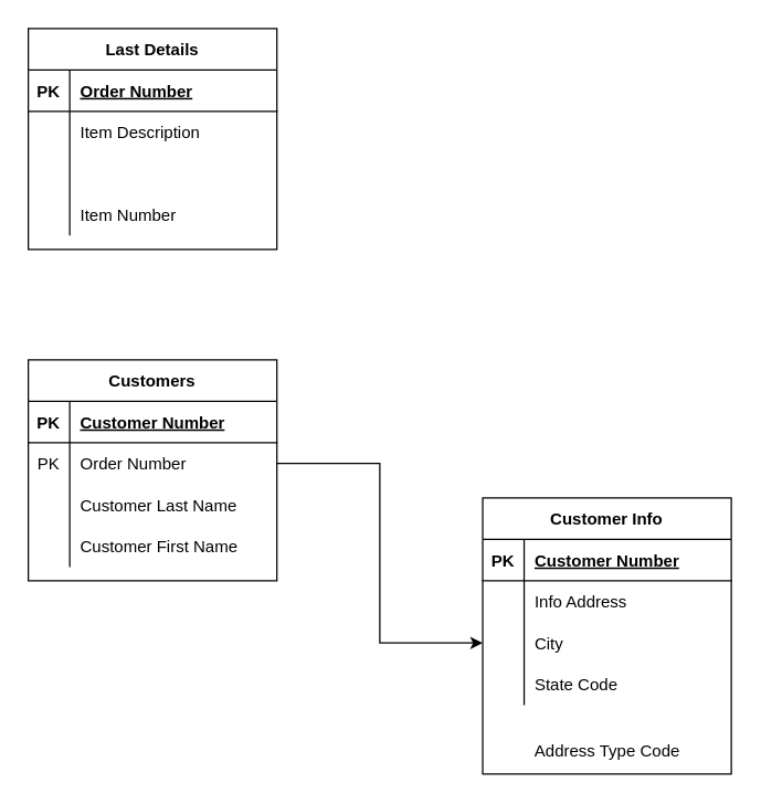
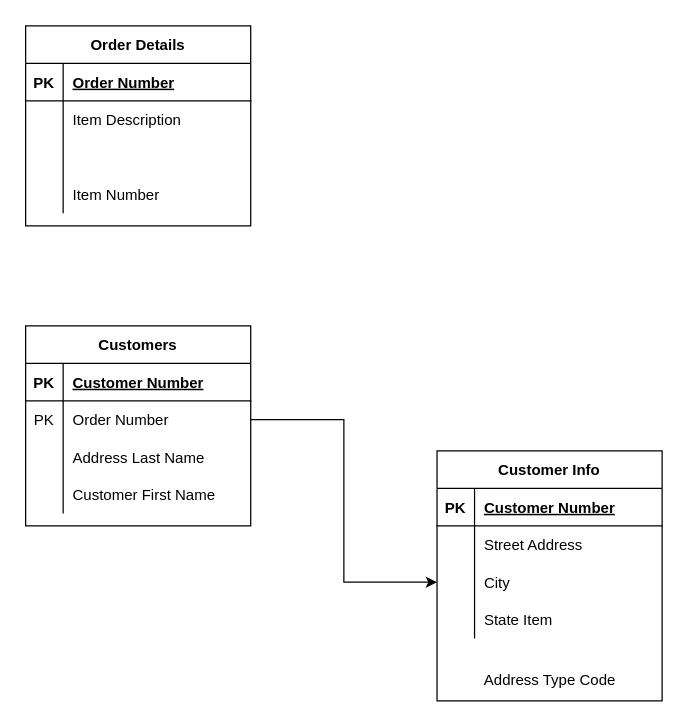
  <mxCell id="0" />
  <mxCell id="1" parent="0" />
- <mxCell id="2" value="Last Details" style="shape=table;startSize=30;container=1;collapsible=1;childLayout=tableLayout;fixedRows=1;rowLines=0;fontStyle=1;align=center;resizeLast=1;" vertex="1" parent="1"><mxGeometry x="20" y="20" width="180" height="160" as="geometry" /></mxCell>
+ <mxCell id="2" value="Order Details" style="shape=table;startSize=30;container=1;collapsible=1;childLayout=tableLayout;fixedRows=1;rowLines=0;fontStyle=1;align=center;resizeLast=1;" vertex="1" parent="1"><mxGeometry x="20" y="20" width="180" height="160" as="geometry" /></mxCell>
  <mxCell id="3" value="" style="shape=partialRectangle;collapsible=0;dropTarget=0;pointerEvents=0;fillColor=none;top=0;left=0;bottom=1;right=0;points=[[0,0.5],[1,0.5]];portConstraint=eastwest;" vertex="1" parent="2"><mxGeometry y="30" width="180" height="30" as="geometry" /></mxCell>
  <mxCell id="4" value="PK" style="shape=partialRectangle;connectable=0;fillColor=none;top=0;left=0;bottom=0;right=0;fontStyle=1;overflow=hidden;" vertex="1" parent="3"><mxGeometry width="30" height="30" as="geometry" /></mxCell>
  <mxCell id="5" value="Order Number" style="shape=partialRectangle;connectable=0;fillColor=none;top=0;left=0;bottom=0;right=0;align=left;spacingLeft=6;fontStyle=5;overflow=hidden;" vertex="1" parent="3"><mxGeometry x="30" width="150" height="30" as="geometry" /></mxCell>
  <mxCell id="6" value="" style="shape=partialRectangle;collapsible=0;dropTarget=0;pointerEvents=0;fillColor=none;top=0;left=0;bottom=0;right=0;points=[[0,0.5],[1,0.5]];portConstraint=eastwest;" vertex="1" parent="2"><mxGeometry y="60" width="180" height="30" as="geometry" /></mxCell>
  <mxCell id="7" value="" style="shape=partialRectangle;connectable=0;fillColor=none;top=0;left=0;bottom=0;right=0;editable=1;overflow=hidden;" vertex="1" parent="6"><mxGeometry width="30" height="30" as="geometry" /></mxCell>
  <mxCell id="8" value="Item Description" style="shape=partialRectangle;connectable=0;fillColor=none;top=0;left=0;bottom=0;right=0;align=left;spacingLeft=6;overflow=hidden;" vertex="1" parent="6"><mxGeometry x="30" width="150" height="30" as="geometry" /></mxCell>
  <mxCell id="9" value="" style="shape=partialRectangle;collapsible=0;dropTarget=0;pointerEvents=0;fillColor=none;top=0;left=0;bottom=0;right=0;points=[[0,0.5],[1,0.5]];portConstraint=eastwest;" vertex="1" parent="2"><mxGeometry y="90" width="180" height="30" as="geometry" /></mxCell>
  <mxCell id="10" value="" style="shape=partialRectangle;connectable=0;fillColor=none;top=0;left=0;bottom=0;right=0;editable=1;overflow=hidden;" vertex="1" parent="9"><mxGeometry width="30" height="30" as="geometry" /></mxCell>
  <mxCell id="11" value="" style="shape=partialRectangle;collapsible=0;dropTarget=0;pointerEvents=0;fillColor=none;top=0;left=0;bottom=0;right=0;points=[[0,0.5],[1,0.5]];portConstraint=eastwest;" vertex="1" parent="2"><mxGeometry y="120" width="180" height="30" as="geometry" /></mxCell>
  <mxCell id="12" value="" style="shape=partialRectangle;connectable=0;fillColor=none;top=0;left=0;bottom=0;right=0;editable=1;overflow=hidden;" vertex="1" parent="11"><mxGeometry width="30" height="30" as="geometry" /></mxCell>
  <mxCell id="13" value="Item Number" style="shape=partialRectangle;connectable=0;fillColor=none;top=0;left=0;bottom=0;right=0;align=left;spacingLeft=6;overflow=hidden;" vertex="1" parent="11"><mxGeometry x="30" width="150" height="30" as="geometry" /></mxCell>
  <mxCell id="14" value="Customers" style="shape=table;startSize=30;container=1;collapsible=1;childLayout=tableLayout;fixedRows=1;rowLines=0;fontStyle=1;align=center;resizeLast=1;" vertex="1" parent="1"><mxGeometry x="20" y="260" width="180" height="160" as="geometry" /></mxCell>
  <mxCell id="15" value="" style="shape=partialRectangle;collapsible=0;dropTarget=0;pointerEvents=0;fillColor=none;top=0;left=0;bottom=1;right=0;points=[[0,0.5],[1,0.5]];portConstraint=eastwest;" vertex="1" parent="14"><mxGeometry y="30" width="180" height="30" as="geometry" /></mxCell>
  <mxCell id="16" value="PK" style="shape=partialRectangle;connectable=0;fillColor=none;top=0;left=0;bottom=0;right=0;fontStyle=1;overflow=hidden;" vertex="1" parent="15"><mxGeometry width="30" height="30" as="geometry" /></mxCell>
  <mxCell id="17" value="Customer Number" style="shape=partialRectangle;connectable=0;fillColor=none;top=0;left=0;bottom=0;right=0;align=left;spacingLeft=6;fontStyle=5;overflow=hidden;" vertex="1" parent="15"><mxGeometry x="30" width="150" height="30" as="geometry" /></mxCell>
  <mxCell id="18" value="" style="shape=partialRectangle;collapsible=0;dropTarget=0;pointerEvents=0;fillColor=none;top=0;left=0;bottom=0;right=0;points=[[0,0.5],[1,0.5]];portConstraint=eastwest;" vertex="1" parent="14"><mxGeometry y="60" width="180" height="30" as="geometry" /></mxCell>
  <mxCell id="19" value="PK" style="shape=partialRectangle;connectable=0;fillColor=none;top=0;left=0;bottom=0;right=0;editable=1;overflow=hidden;" vertex="1" parent="18"><mxGeometry width="30" height="30" as="geometry" /></mxCell>
  <mxCell id="20" value="Order Number" style="shape=partialRectangle;connectable=0;fillColor=none;top=0;left=0;bottom=0;right=0;align=left;spacingLeft=6;overflow=hidden;" vertex="1" parent="18"><mxGeometry x="30" width="150" height="30" as="geometry" /></mxCell>
  <mxCell id="21" value="" style="shape=partialRectangle;collapsible=0;dropTarget=0;pointerEvents=0;fillColor=none;top=0;left=0;bottom=0;right=0;points=[[0,0.5],[1,0.5]];portConstraint=eastwest;" vertex="1" parent="14"><mxGeometry y="90" width="180" height="30" as="geometry" /></mxCell>
  <mxCell id="22" value="" style="shape=partialRectangle;connectable=0;fillColor=none;top=0;left=0;bottom=0;right=0;editable=1;overflow=hidden;" vertex="1" parent="21"><mxGeometry width="30" height="30" as="geometry" /></mxCell>
- <mxCell id="23" value="Customer Last Name" style="shape=partialRectangle;connectable=0;fillColor=none;top=0;left=0;bottom=0;right=0;align=left;spacingLeft=6;overflow=hidden;" vertex="1" parent="21"><mxGeometry x="30" width="150" height="30" as="geometry" /></mxCell>
+ <mxCell id="23" value="Address Last Name" style="shape=partialRectangle;connectable=0;fillColor=none;top=0;left=0;bottom=0;right=0;align=left;spacingLeft=6;overflow=hidden;" vertex="1" parent="21"><mxGeometry x="30" width="150" height="30" as="geometry" /></mxCell>
  <mxCell id="24" value="" style="shape=partialRectangle;collapsible=0;dropTarget=0;pointerEvents=0;fillColor=none;top=0;left=0;bottom=0;right=0;points=[[0,0.5],[1,0.5]];portConstraint=eastwest;" vertex="1" parent="14"><mxGeometry y="120" width="180" height="30" as="geometry" /></mxCell>
  <mxCell id="25" value="" style="shape=partialRectangle;connectable=0;fillColor=none;top=0;left=0;bottom=0;right=0;editable=1;overflow=hidden;" vertex="1" parent="24"><mxGeometry width="30" height="30" as="geometry" /></mxCell>
  <mxCell id="26" value="Customer First Name" style="shape=partialRectangle;connectable=0;fillColor=none;top=0;left=0;bottom=0;right=0;align=left;spacingLeft=6;overflow=hidden;" vertex="1" parent="24"><mxGeometry x="30" width="150" height="30" as="geometry" /></mxCell>
  <mxCell id="27" value="Customer Info" style="shape=table;startSize=30;container=1;collapsible=1;childLayout=tableLayout;fixedRows=1;rowLines=0;fontStyle=1;align=center;resizeLast=1;" vertex="1" parent="1"><mxGeometry x="349" y="360" width="180" height="200" as="geometry" /></mxCell>
  <mxCell id="28" value="" style="shape=partialRectangle;collapsible=0;dropTarget=0;pointerEvents=0;fillColor=none;top=0;left=0;bottom=1;right=0;points=[[0,0.5],[1,0.5]];portConstraint=eastwest;" vertex="1" parent="27"><mxGeometry y="30" width="180" height="30" as="geometry" /></mxCell>
  <mxCell id="29" value="PK" style="shape=partialRectangle;connectable=0;fillColor=none;top=0;left=0;bottom=0;right=0;fontStyle=1;overflow=hidden;" vertex="1" parent="28"><mxGeometry width="30" height="30" as="geometry" /></mxCell>
  <mxCell id="30" value="Customer Number" style="shape=partialRectangle;connectable=0;fillColor=none;top=0;left=0;bottom=0;right=0;align=left;spacingLeft=6;fontStyle=5;overflow=hidden;" vertex="1" parent="28"><mxGeometry x="30" width="150" height="30" as="geometry" /></mxCell>
  <mxCell id="31" value="" style="shape=partialRectangle;collapsible=0;dropTarget=0;pointerEvents=0;fillColor=none;top=0;left=0;bottom=0;right=0;points=[[0,0.5],[1,0.5]];portConstraint=eastwest;" vertex="1" parent="27"><mxGeometry y="60" width="180" height="30" as="geometry" /></mxCell>
  <mxCell id="32" value="" style="shape=partialRectangle;connectable=0;fillColor=none;top=0;left=0;bottom=0;right=0;editable=1;overflow=hidden;" vertex="1" parent="31"><mxGeometry width="30" height="30" as="geometry" /></mxCell>
- <mxCell id="33" value="Info Address" style="shape=partialRectangle;connectable=0;fillColor=none;top=0;left=0;bottom=0;right=0;align=left;spacingLeft=6;overflow=hidden;" vertex="1" parent="31"><mxGeometry x="30" width="150" height="30" as="geometry" /></mxCell>
+ <mxCell id="33" value="Street Address" style="shape=partialRectangle;connectable=0;fillColor=none;top=0;left=0;bottom=0;right=0;align=left;spacingLeft=6;overflow=hidden;" vertex="1" parent="31"><mxGeometry x="30" width="150" height="30" as="geometry" /></mxCell>
  <mxCell id="34" value="" style="shape=partialRectangle;collapsible=0;dropTarget=0;pointerEvents=0;fillColor=none;top=0;left=0;bottom=0;right=0;points=[[0,0.5],[1,0.5]];portConstraint=eastwest;" vertex="1" parent="27"><mxGeometry y="90" width="180" height="30" as="geometry" /></mxCell>
  <mxCell id="35" value="" style="shape=partialRectangle;connectable=0;fillColor=none;top=0;left=0;bottom=0;right=0;editable=1;overflow=hidden;" vertex="1" parent="34"><mxGeometry width="30" height="30" as="geometry" /></mxCell>
  <mxCell id="36" value="City" style="shape=partialRectangle;connectable=0;fillColor=none;top=0;left=0;bottom=0;right=0;align=left;spacingLeft=6;overflow=hidden;" vertex="1" parent="34"><mxGeometry x="30" width="150" height="30" as="geometry" /></mxCell>
  <mxCell id="37" value="" style="shape=partialRectangle;collapsible=0;dropTarget=0;pointerEvents=0;fillColor=none;top=0;left=0;bottom=0;right=0;points=[[0,0.5],[1,0.5]];portConstraint=eastwest;" vertex="1" parent="27"><mxGeometry y="120" width="180" height="30" as="geometry" /></mxCell>
  <mxCell id="38" value="" style="shape=partialRectangle;connectable=0;fillColor=none;top=0;left=0;bottom=0;right=0;editable=1;overflow=hidden;" vertex="1" parent="37"><mxGeometry width="30" height="30" as="geometry" /></mxCell>
- <mxCell id="39" value="State Code" style="shape=partialRectangle;connectable=0;fillColor=none;top=0;left=0;bottom=0;right=0;align=left;spacingLeft=6;overflow=hidden;" vertex="1" parent="37"><mxGeometry x="30" width="150" height="30" as="geometry" /></mxCell>
+ <mxCell id="39" value="State Item" style="shape=partialRectangle;connectable=0;fillColor=none;top=0;left=0;bottom=0;right=0;align=left;spacingLeft=6;overflow=hidden;" vertex="1" parent="37"><mxGeometry x="30" width="150" height="30" as="geometry" /></mxCell>
  <mxCell id="40" value="Address Type Code" style="text;html=1;align=center;verticalAlign=middle;resizable=0;points=[];autosize=1;strokeColor=none;fillColor=none;" vertex="1" parent="1"><mxGeometry x="379" y="534" width="120" height="20" as="geometry" /></mxCell>
  <mxCell id="41" style="edgeStyle=orthogonalEdgeStyle;rounded=0;orthogonalLoop=1;jettySize=auto;html=1;entryX=0;entryY=0.5;entryDx=0;entryDy=0;" edge="1" parent="1" source="18" target="34"><mxGeometry relative="1" as="geometry" /></mxCell>
